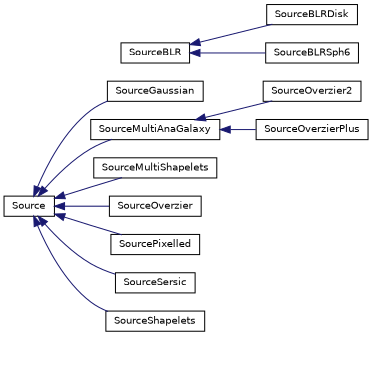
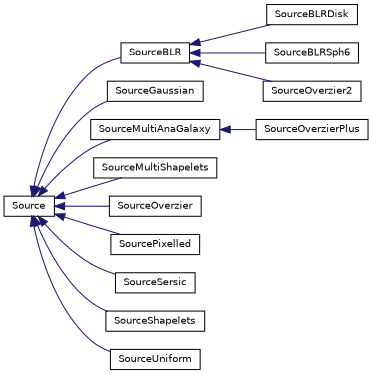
  digraph {
    rankdir=LR
    node [color=black fillcolor=white fontname=Helvetica fontsize=10 shape=record style=filled]
    edge [color=midnightblue dir=back fontname=Helvetica fontsize=10 labelfontname=Helvetica labelfontsize=10 style=solid]
    n1 [height=0.2 label=Source width=0.4]
    n2 [height=0.2 label=SourceBLR width=0.4]
    n3 [height=0.2 label=SourceGaussian width=0.4]
    n4 [height=0.2 label=SourceMultiAnaGalaxy width=0.4]
    n5 [height=0.2 label=SourceMultiShapelets width=0.4]
    n6 [height=0.2 label=SourceOverzier width=0.4]
    n7 [height=0.2 label=SourcePixelled width=0.4]
    n8 [height=0.2 label=SourceSersic width=0.4]
    n9 [height=0.2 label=SourceShapelets width=0.4]
+   n10 [height=0.2 label=SourceUniform width=0.4]
    n11 [height=0.2 label=SourceBLRDisk width=0.4]
    n12 [height=0.2 label=SourceBLRSph6 width=0.4]
    n13 [height=0.2 label=SourceOverzier2 width=0.4]
    n14 [height=0.2 label=SourceOverzierPlus width=0.4]
+   n1 -> n2
    n1 -> n3
    n1 -> n4
    n1 -> n5
    n1 -> n6
    n1 -> n7
    n1 -> n8
    n1 -> n9
+   n1 -> n10
    n2 -> n11
    n2 -> n12
-   n4 -> n13
+   n2 -> n13
    n4 -> n14
  }
